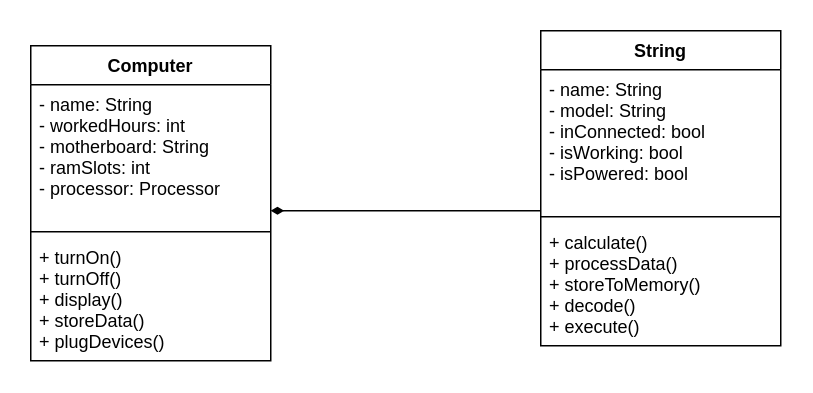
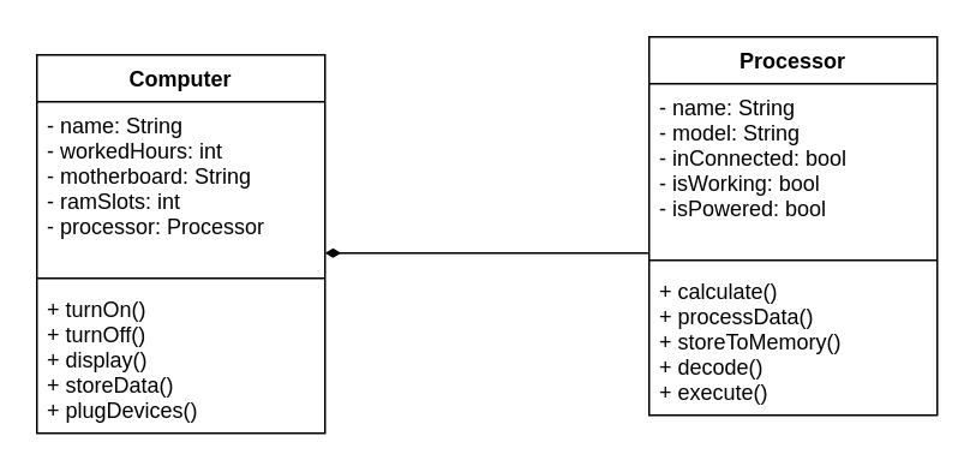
  <mxCell id="0" />
  <mxCell id="1" parent="0" />
  <mxCell id="2" value="Computer" style="swimlane;fontStyle=1;align=center;verticalAlign=top;childLayout=stackLayout;horizontal=1;startSize=26;horizontalStack=0;resizeParent=1;resizeParentMax=0;resizeLast=0;collapsible=1;marginBottom=0;" parent="1" vertex="1"><mxGeometry x="20" y="30" width="160" height="210" as="geometry" /></mxCell>
  <mxCell id="3" value="- name: String&#10;- workedHours: int&#10;- motherboard: String&#10;- ramSlots: int&#10;- processor: Processor" style="text;strokeColor=none;fillColor=none;align=left;verticalAlign=top;spacingLeft=4;spacingRight=4;overflow=hidden;rotatable=0;points=[[0,0.5],[1,0.5]];portConstraint=eastwest;" parent="2" vertex="1"><mxGeometry y="26" width="160" height="94" as="geometry" /></mxCell>
  <mxCell id="4" value="" style="line;strokeWidth=1;fillColor=none;align=left;verticalAlign=middle;spacingTop=-1;spacingLeft=3;spacingRight=3;rotatable=0;labelPosition=right;points=[];portConstraint=eastwest;strokeColor=inherit;" parent="2" vertex="1"><mxGeometry y="120" width="160" height="8" as="geometry" /></mxCell>
  <mxCell id="5" value="+ turnOn()&#10;+ turnOff()&#10;+ display()&#10;+ storeData()&#10;+ plugDevices()" style="text;strokeColor=none;fillColor=none;align=left;verticalAlign=top;spacingLeft=4;spacingRight=4;overflow=hidden;rotatable=0;points=[[0,0.5],[1,0.5]];portConstraint=eastwest;" parent="2" vertex="1"><mxGeometry y="128" width="160" height="82" as="geometry" /></mxCell>
- <mxCell id="6" value="String" style="swimlane;fontStyle=1;align=center;verticalAlign=top;childLayout=stackLayout;horizontal=1;startSize=26;horizontalStack=0;resizeParent=1;resizeParentMax=0;resizeLast=0;collapsible=1;marginBottom=0;" parent="1" vertex="1"><mxGeometry x="360" y="20" width="160" height="210" as="geometry" /></mxCell>
+ <mxCell id="6" value="Processor" style="swimlane;fontStyle=1;align=center;verticalAlign=top;childLayout=stackLayout;horizontal=1;startSize=26;horizontalStack=0;resizeParent=1;resizeParentMax=0;resizeLast=0;collapsible=1;marginBottom=0;" parent="1" vertex="1"><mxGeometry x="360" y="20" width="160" height="210" as="geometry" /></mxCell>
  <mxCell id="7" value="- name: String&#10;- model: String&#10;- inConnected: bool&#10;- isWorking: bool&#10;- isPowered: bool" style="text;strokeColor=none;fillColor=none;align=left;verticalAlign=top;spacingLeft=4;spacingRight=4;overflow=hidden;rotatable=0;points=[[0,0.5],[1,0.5]];portConstraint=eastwest;" parent="6" vertex="1"><mxGeometry y="26" width="160" height="94" as="geometry" /></mxCell>
  <mxCell id="8" value="" style="line;strokeWidth=1;fillColor=none;align=left;verticalAlign=middle;spacingTop=-1;spacingLeft=3;spacingRight=3;rotatable=0;labelPosition=right;points=[];portConstraint=eastwest;strokeColor=inherit;" parent="6" vertex="1"><mxGeometry y="120" width="160" height="8" as="geometry" /></mxCell>
  <mxCell id="9" value="+ calculate()&#10;+ processData()&#10;+ storeToMemory()&#10;+ decode()&#10;+ execute()" style="text;strokeColor=none;fillColor=none;align=left;verticalAlign=top;spacingLeft=4;spacingRight=4;overflow=hidden;rotatable=0;points=[[0,0.5],[1,0.5]];portConstraint=eastwest;" parent="6" vertex="1"><mxGeometry y="128" width="160" height="82" as="geometry" /></mxCell>
  <mxCell id="10" value="" style="endArrow=none;html=1;rounded=0;startArrow=diamondThin;startFill=1;endFill=0;" edge="1" parent="1"><mxGeometry width="50" height="50" relative="1" as="geometry"><mxPoint x="180" y="140" as="sourcePoint" /><mxPoint x="360" y="140" as="targetPoint" /><Array as="points"><mxPoint x="190" y="140" /><mxPoint x="270" y="140" /><mxPoint x="350" y="140" /></Array></mxGeometry></mxCell>
